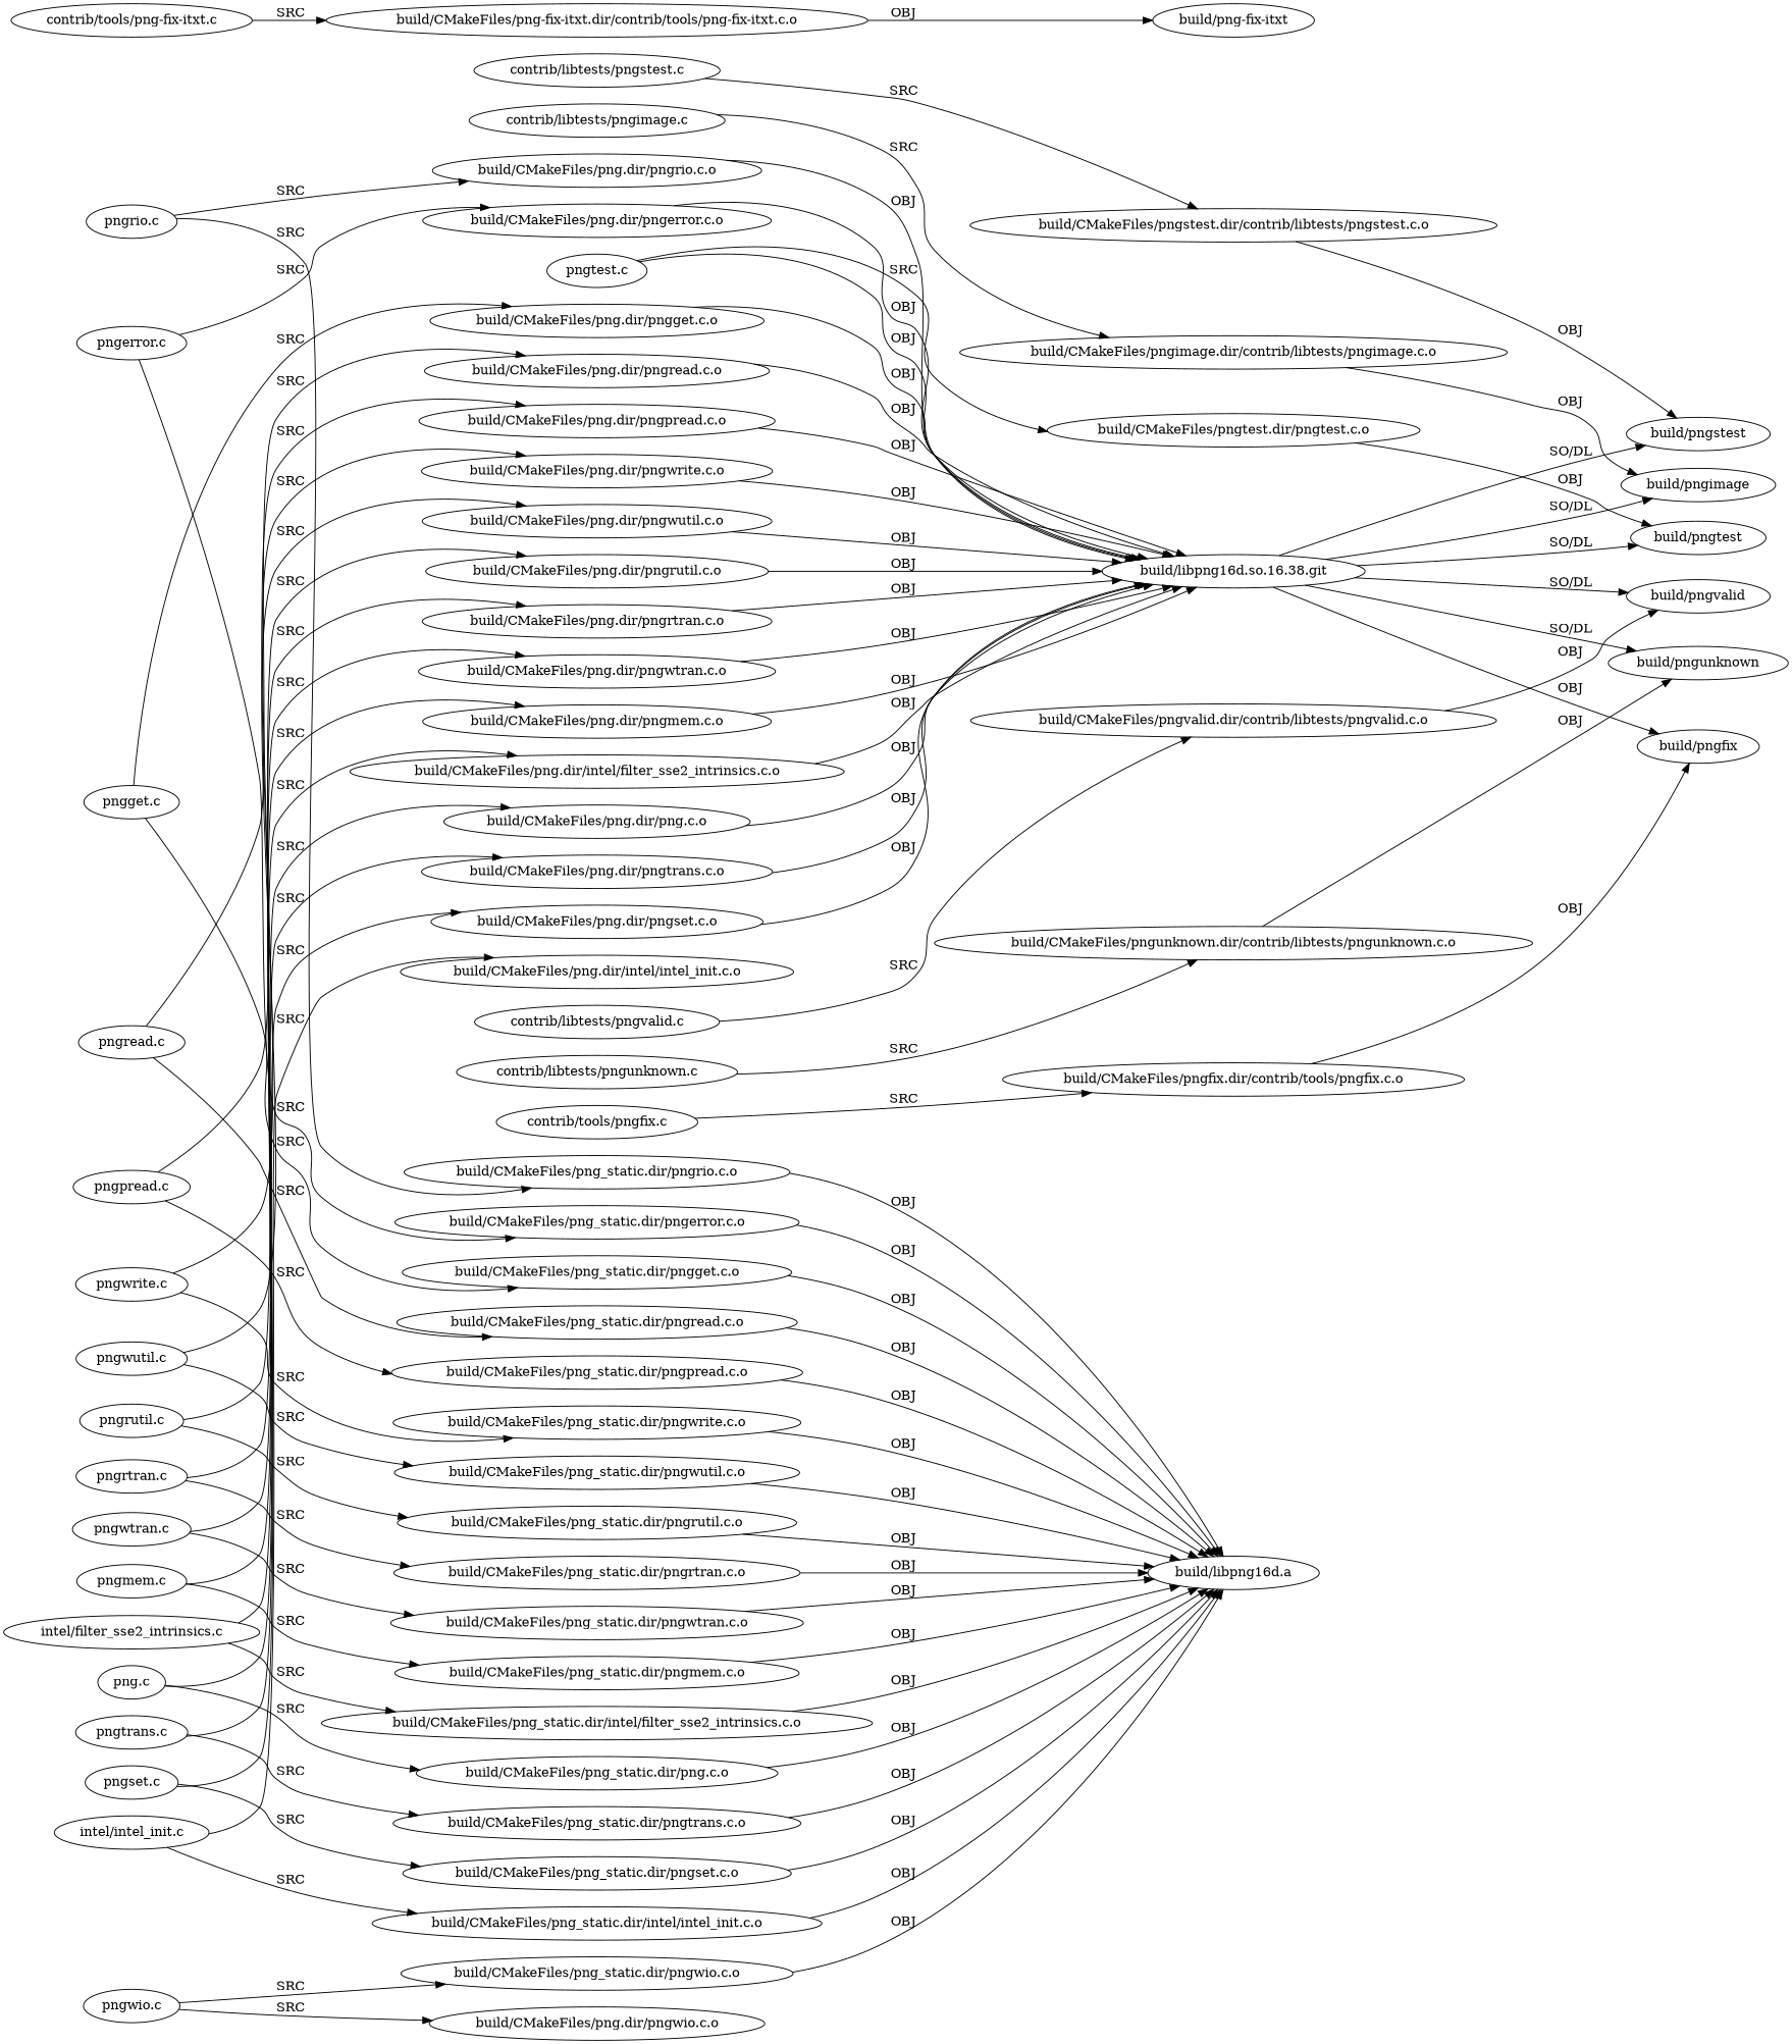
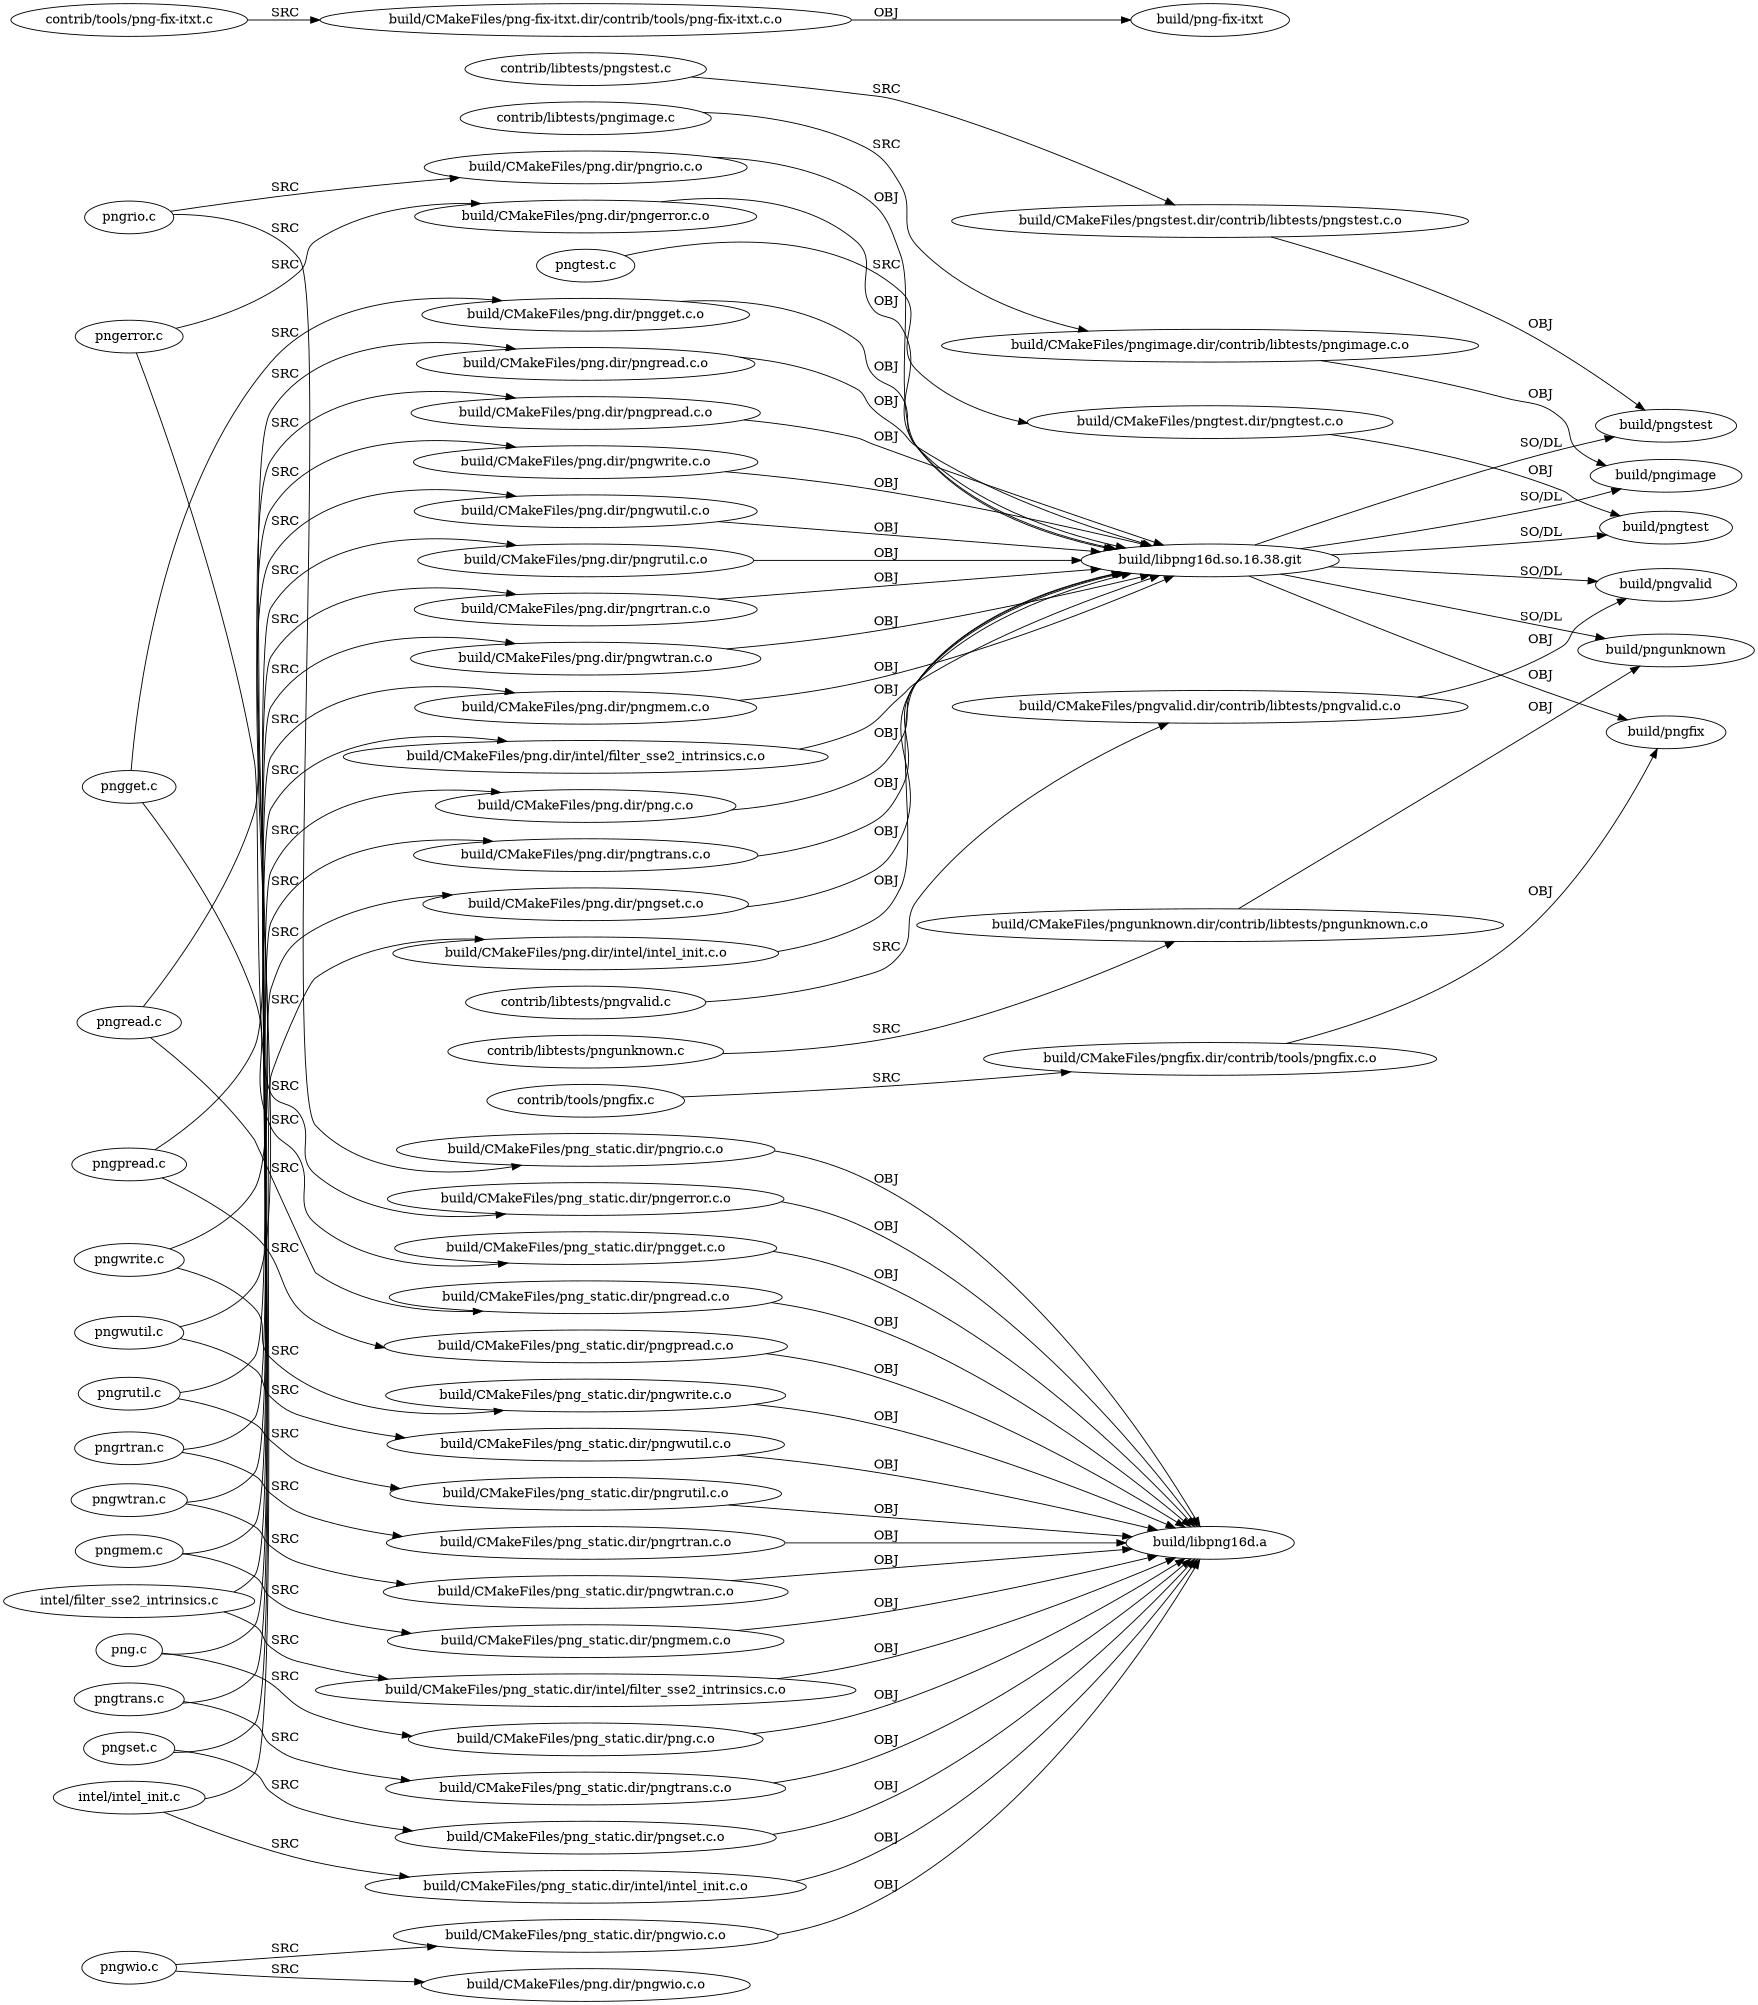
  digraph {
    rankdir=LR
    "pngpread.c"
    "build/CMakeFiles/png.dir/pngpread.c.o"
    "build/CMakeFiles/png_static.dir/pngpread.c.o"
    "build/libpng16d.so.16.38.git"
    "build/libpng16d.a"
    "build/pngimage"
    "build/pngstest"
    "build/pngvalid"
    "build/pngunknown"
    "build/pngtest"
    "build/pngfix"
    "pngread.c"
    "build/CMakeFiles/png_static.dir/pngread.c.o"
    "build/CMakeFiles/png.dir/pngread.c.o"
    "pngwtran.c"
    "build/CMakeFiles/png.dir/pngwtran.c.o"
    "build/CMakeFiles/png_static.dir/pngwtran.c.o"
    "build/CMakeFiles/png.dir/intel/filter_sse2_intrinsics.c.o"
    "build/CMakeFiles/png_static.dir/pngrutil.c.o"
    "build/CMakeFiles/pngimage.dir/contrib/libtests/pngimage.c.o"
    "build/CMakeFiles/png.dir/png.c.o"
    "build/CMakeFiles/png.dir/pngtrans.c.o"
    "build/CMakeFiles/png.dir/intel/intel_init.c.o"
    "build/CMakeFiles/png_static.dir/intel/intel_init.c.o"
    "build/CMakeFiles/png.dir/pngset.c.o"
    "pngget.c"
    "build/CMakeFiles/png_static.dir/pngget.c.o"
    "build/CMakeFiles/png.dir/pngget.c.o"
    "pngrtran.c"
    "build/CMakeFiles/png_static.dir/pngrtran.c.o"
    "build/CMakeFiles/png.dir/pngrtran.c.o"
    "build/CMakeFiles/png.dir/pngerror.c.o"
    "build/CMakeFiles/png.dir/pngwrite.c.o"
    "pngset.c"
    "build/CMakeFiles/png_static.dir/pngset.c.o"
    "contrib/libtests/pngstest.c"
    "build/CMakeFiles/pngstest.dir/contrib/libtests/pngstest.c.o"
    "contrib/libtests/pngimage.c"
    "build/CMakeFiles/png_static.dir/pngerror.c.o"
    "pngrutil.c"
    "build/CMakeFiles/png.dir/pngrutil.c.o"
    "build/CMakeFiles/png-fix-itxt.dir/contrib/tools/png-fix-itxt.c.o"
    "build/png-fix-itxt"
    "build/CMakeFiles/png_static.dir/pngtrans.c.o"
    "pngwrite.c"
    "build/CMakeFiles/png_static.dir/pngwrite.c.o"
    "build/CMakeFiles/png.dir/pngwutil.c.o"
    "pngerror.c"
    "build/CMakeFiles/png_static.dir/pngwutil.c.o"
    "pngwutil.c"
    "build/CMakeFiles/png.dir/pngrio.c.o"
    "pngmem.c"
    "build/CMakeFiles/png.dir/pngmem.c.o"
    "build/CMakeFiles/png_static.dir/pngmem.c.o"
    "pngwio.c"
    "build/CMakeFiles/png_static.dir/pngwio.c.o"
    "build/CMakeFiles/png.dir/pngwio.c.o"
    "contrib/libtests/pngvalid.c"
    "build/CMakeFiles/pngvalid.dir/contrib/libtests/pngvalid.c.o"
    "contrib/tools/png-fix-itxt.c"
    "pngrio.c"
    "build/CMakeFiles/png_static.dir/pngrio.c.o"
    "contrib/tools/pngfix.c"
    "build/CMakeFiles/pngfix.dir/contrib/tools/pngfix.c.o"
    "intel/filter_sse2_intrinsics.c"
    "build/CMakeFiles/png_static.dir/intel/filter_sse2_intrinsics.c.o"
    "intel/intel_init.c"
    "pngtrans.c"
    "contrib/libtests/pngunknown.c"
    "build/CMakeFiles/pngunknown.dir/contrib/libtests/pngunknown.c.o"
    "pngtest.c"
    "build/CMakeFiles/pngtest.dir/pngtest.c.o"
    "png.c"
    "build/CMakeFiles/png_static.dir/png.c.o"
    "pngpread.c" -> "build/CMakeFiles/png.dir/pngpread.c.o" [label=SRC]
    "pngpread.c" -> "build/CMakeFiles/png_static.dir/pngpread.c.o" [label=SRC]
    "build/CMakeFiles/png.dir/pngpread.c.o" -> "build/libpng16d.so.16.38.git" [label=OBJ]
    "build/CMakeFiles/png_static.dir/pngpread.c.o" -> "build/libpng16d.a" [label=OBJ]
    "build/libpng16d.so.16.38.git" -> "build/pngimage" [label="SO/DL"]
    "build/libpng16d.so.16.38.git" -> "build/pngstest" [label="SO/DL"]
    "build/libpng16d.so.16.38.git" -> "build/pngvalid" [label="SO/DL"]
    "build/libpng16d.so.16.38.git" -> "build/pngunknown" [label="SO/DL"]
    "build/libpng16d.so.16.38.git" -> "build/pngtest" [label="SO/DL"]
    "build/libpng16d.so.16.38.git" -> "build/pngfix" [label=OBJ]
    "pngread.c" -> "build/CMakeFiles/png_static.dir/pngread.c.o" [label=SRC]
    "pngread.c" -> "build/CMakeFiles/png.dir/pngread.c.o" [label=SRC]
    "build/CMakeFiles/png_static.dir/pngread.c.o" -> "build/libpng16d.a" [label=OBJ]
    "build/CMakeFiles/png.dir/pngread.c.o" -> "build/libpng16d.so.16.38.git" [label=OBJ]
    "pngwtran.c" -> "build/CMakeFiles/png.dir/pngwtran.c.o" [label=SRC]
    "pngwtran.c" -> "build/CMakeFiles/png_static.dir/pngwtran.c.o" [label=SRC]
    "build/CMakeFiles/png.dir/pngwtran.c.o" -> "build/libpng16d.so.16.38.git" [label=OBJ]
    "build/CMakeFiles/png_static.dir/pngwtran.c.o" -> "build/libpng16d.a" [label=OBJ]
    "build/CMakeFiles/png.dir/intel/filter_sse2_intrinsics.c.o" -> "build/libpng16d.so.16.38.git" [label=OBJ]
    "build/CMakeFiles/png_static.dir/pngrutil.c.o" -> "build/libpng16d.a" [label=OBJ]
    "build/CMakeFiles/pngimage.dir/contrib/libtests/pngimage.c.o" -> "build/pngimage" [label=OBJ]
    "build/CMakeFiles/png.dir/png.c.o" -> "build/libpng16d.so.16.38.git" [label=OBJ]
    "build/CMakeFiles/png.dir/pngtrans.c.o" -> "build/libpng16d.so.16.38.git" [label=OBJ]
-   "pngtest.c" -> "build/libpng16d.so.16.38.git" [label=OBJ]
+   "build/CMakeFiles/png.dir/intel/intel_init.c.o" -> "build/libpng16d.so.16.38.git" [label=OBJ]
    "build/CMakeFiles/png_static.dir/intel/intel_init.c.o" -> "build/libpng16d.a" [label=OBJ]
    "build/CMakeFiles/png.dir/pngset.c.o" -> "build/libpng16d.so.16.38.git" [label=OBJ]
    "pngget.c" -> "build/CMakeFiles/png_static.dir/pngget.c.o" [label=SRC]
    "pngget.c" -> "build/CMakeFiles/png.dir/pngget.c.o" [label=SRC]
    "build/CMakeFiles/png_static.dir/pngget.c.o" -> "build/libpng16d.a" [label=OBJ]
    "build/CMakeFiles/png.dir/pngget.c.o" -> "build/libpng16d.so.16.38.git" [label=OBJ]
    "pngrtran.c" -> "build/CMakeFiles/png_static.dir/pngrtran.c.o" [label=SRC]
    "pngrtran.c" -> "build/CMakeFiles/png.dir/pngrtran.c.o" [label=SRC]
    "build/CMakeFiles/png_static.dir/pngrtran.c.o" -> "build/libpng16d.a" [label=OBJ]
    "build/CMakeFiles/png.dir/pngrtran.c.o" -> "build/libpng16d.so.16.38.git" [label=OBJ]
    "build/CMakeFiles/png.dir/pngerror.c.o" -> "build/libpng16d.so.16.38.git" [label=OBJ]
    "build/CMakeFiles/png.dir/pngwrite.c.o" -> "build/libpng16d.so.16.38.git" [label=OBJ]
    "pngset.c" -> "build/CMakeFiles/png.dir/pngset.c.o" [label=SRC]
    "pngset.c" -> "build/CMakeFiles/png_static.dir/pngset.c.o" [label=SRC]
    "build/CMakeFiles/png_static.dir/pngset.c.o" -> "build/libpng16d.a" [label=OBJ]
    "contrib/libtests/pngstest.c" -> "build/CMakeFiles/pngstest.dir/contrib/libtests/pngstest.c.o" [label=SRC]
    "build/CMakeFiles/pngstest.dir/contrib/libtests/pngstest.c.o" -> "build/pngstest" [label=OBJ]
    "contrib/libtests/pngimage.c" -> "build/CMakeFiles/pngimage.dir/contrib/libtests/pngimage.c.o" [label=SRC]
    "build/CMakeFiles/png_static.dir/pngerror.c.o" -> "build/libpng16d.a" [label=OBJ]
    "pngrutil.c" -> "build/CMakeFiles/png_static.dir/pngrutil.c.o" [label=SRC]
    "pngrutil.c" -> "build/CMakeFiles/png.dir/pngrutil.c.o" [label=SRC]
    "build/CMakeFiles/png.dir/pngrutil.c.o" -> "build/libpng16d.so.16.38.git" [label=OBJ]
    "build/CMakeFiles/png-fix-itxt.dir/contrib/tools/png-fix-itxt.c.o" -> "build/png-fix-itxt" [label=OBJ]
    "build/CMakeFiles/png_static.dir/pngtrans.c.o" -> "build/libpng16d.a" [label=OBJ]
    "pngwrite.c" -> "build/CMakeFiles/png.dir/pngwrite.c.o" [label=SRC]
    "pngwrite.c" -> "build/CMakeFiles/png_static.dir/pngwrite.c.o" [label=SRC]
    "build/CMakeFiles/png_static.dir/pngwrite.c.o" -> "build/libpng16d.a" [label=OBJ]
    "build/CMakeFiles/png.dir/pngwutil.c.o" -> "build/libpng16d.so.16.38.git" [label=OBJ]
    "pngerror.c" -> "build/CMakeFiles/png.dir/pngerror.c.o" [label=SRC]
    "pngerror.c" -> "build/CMakeFiles/png_static.dir/pngerror.c.o" [label=SRC]
    "build/CMakeFiles/png_static.dir/pngwutil.c.o" -> "build/libpng16d.a" [label=OBJ]
    "pngwutil.c" -> "build/CMakeFiles/png.dir/pngwutil.c.o" [label=SRC]
    "pngwutil.c" -> "build/CMakeFiles/png_static.dir/pngwutil.c.o" [label=SRC]
    "build/CMakeFiles/png.dir/pngrio.c.o" -> "build/libpng16d.so.16.38.git" [label=OBJ]
    "pngmem.c" -> "build/CMakeFiles/png.dir/pngmem.c.o" [label=SRC]
    "pngmem.c" -> "build/CMakeFiles/png_static.dir/pngmem.c.o" [label=SRC]
    "build/CMakeFiles/png.dir/pngmem.c.o" -> "build/libpng16d.so.16.38.git" [label=OBJ]
    "build/CMakeFiles/png_static.dir/pngmem.c.o" -> "build/libpng16d.a" [label=OBJ]
    "pngwio.c" -> "build/CMakeFiles/png_static.dir/pngwio.c.o" [label=SRC]
    "pngwio.c" -> "build/CMakeFiles/png.dir/pngwio.c.o" [label=SRC]
    "build/CMakeFiles/png_static.dir/pngwio.c.o" -> "build/libpng16d.a" [label=OBJ]
    "contrib/libtests/pngvalid.c" -> "build/CMakeFiles/pngvalid.dir/contrib/libtests/pngvalid.c.o" [label=SRC]
    "build/CMakeFiles/pngvalid.dir/contrib/libtests/pngvalid.c.o" -> "build/pngvalid" [label=OBJ]
    "contrib/tools/png-fix-itxt.c" -> "build/CMakeFiles/png-fix-itxt.dir/contrib/tools/png-fix-itxt.c.o" [label=SRC]
    "pngrio.c" -> "build/CMakeFiles/png.dir/pngrio.c.o" [label=SRC]
    "pngrio.c" -> "build/CMakeFiles/png_static.dir/pngrio.c.o" [label=SRC]
    "build/CMakeFiles/png_static.dir/pngrio.c.o" -> "build/libpng16d.a" [label=OBJ]
    "contrib/tools/pngfix.c" -> "build/CMakeFiles/pngfix.dir/contrib/tools/pngfix.c.o" [label=SRC]
    "build/CMakeFiles/pngfix.dir/contrib/tools/pngfix.c.o" -> "build/pngfix" [label=OBJ]
    "intel/filter_sse2_intrinsics.c" -> "build/CMakeFiles/png.dir/intel/filter_sse2_intrinsics.c.o" [label=SRC]
    "intel/filter_sse2_intrinsics.c" -> "build/CMakeFiles/png_static.dir/intel/filter_sse2_intrinsics.c.o" [label=SRC]
    "build/CMakeFiles/png_static.dir/intel/filter_sse2_intrinsics.c.o" -> "build/libpng16d.a" [label=OBJ]
    "intel/intel_init.c" -> "build/CMakeFiles/png.dir/intel/intel_init.c.o" [label=SRC]
    "intel/intel_init.c" -> "build/CMakeFiles/png_static.dir/intel/intel_init.c.o" [label=SRC]
    "pngtrans.c" -> "build/CMakeFiles/png.dir/pngtrans.c.o" [label=SRC]
    "pngtrans.c" -> "build/CMakeFiles/png_static.dir/pngtrans.c.o" [label=SRC]
    "contrib/libtests/pngunknown.c" -> "build/CMakeFiles/pngunknown.dir/contrib/libtests/pngunknown.c.o" [label=SRC]
    "build/CMakeFiles/pngunknown.dir/contrib/libtests/pngunknown.c.o" -> "build/pngunknown" [label=OBJ]
    "pngtest.c" -> "build/CMakeFiles/pngtest.dir/pngtest.c.o" [label=SRC]
    "build/CMakeFiles/pngtest.dir/pngtest.c.o" -> "build/pngtest" [label=OBJ]
    "png.c" -> "build/CMakeFiles/png.dir/png.c.o" [label=SRC]
    "png.c" -> "build/CMakeFiles/png_static.dir/png.c.o" [label=SRC]
    "build/CMakeFiles/png_static.dir/png.c.o" -> "build/libpng16d.a" [label=OBJ]
  }
